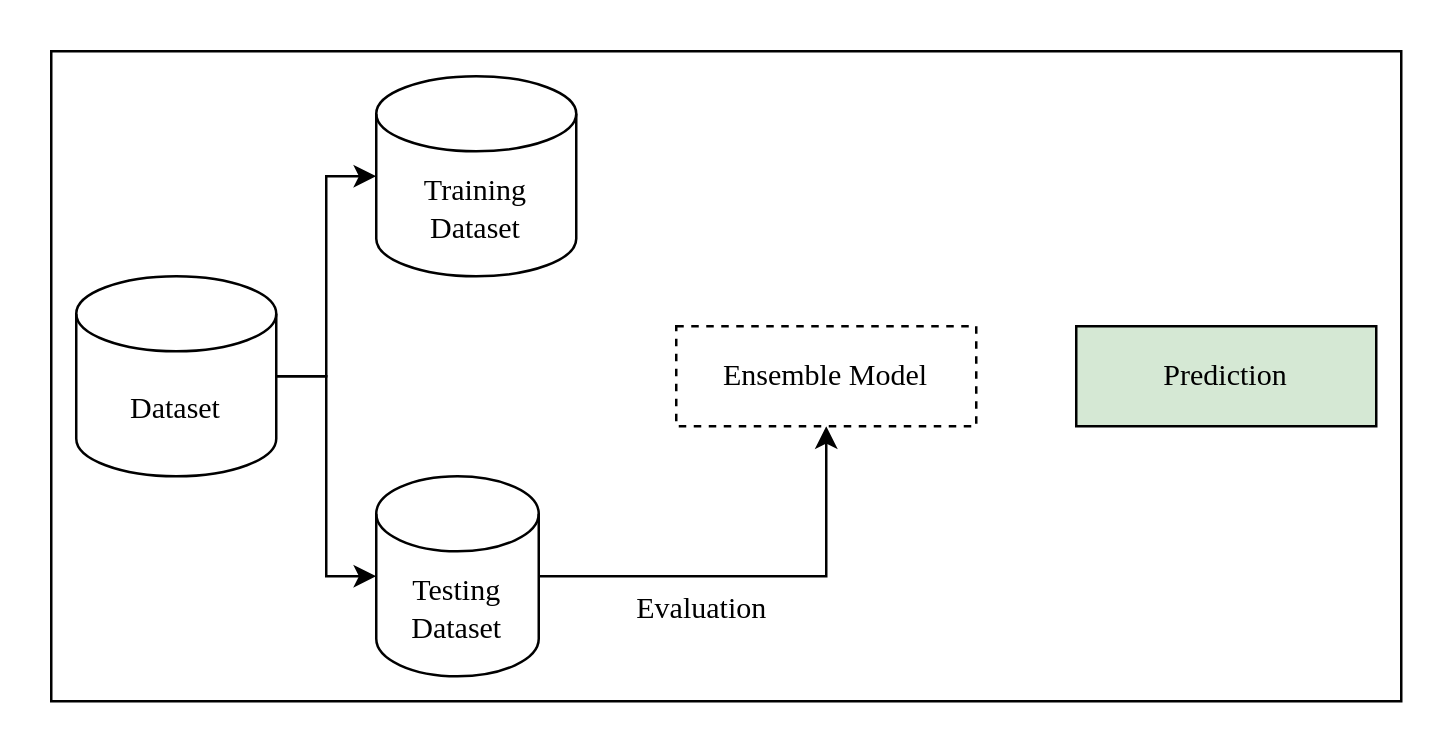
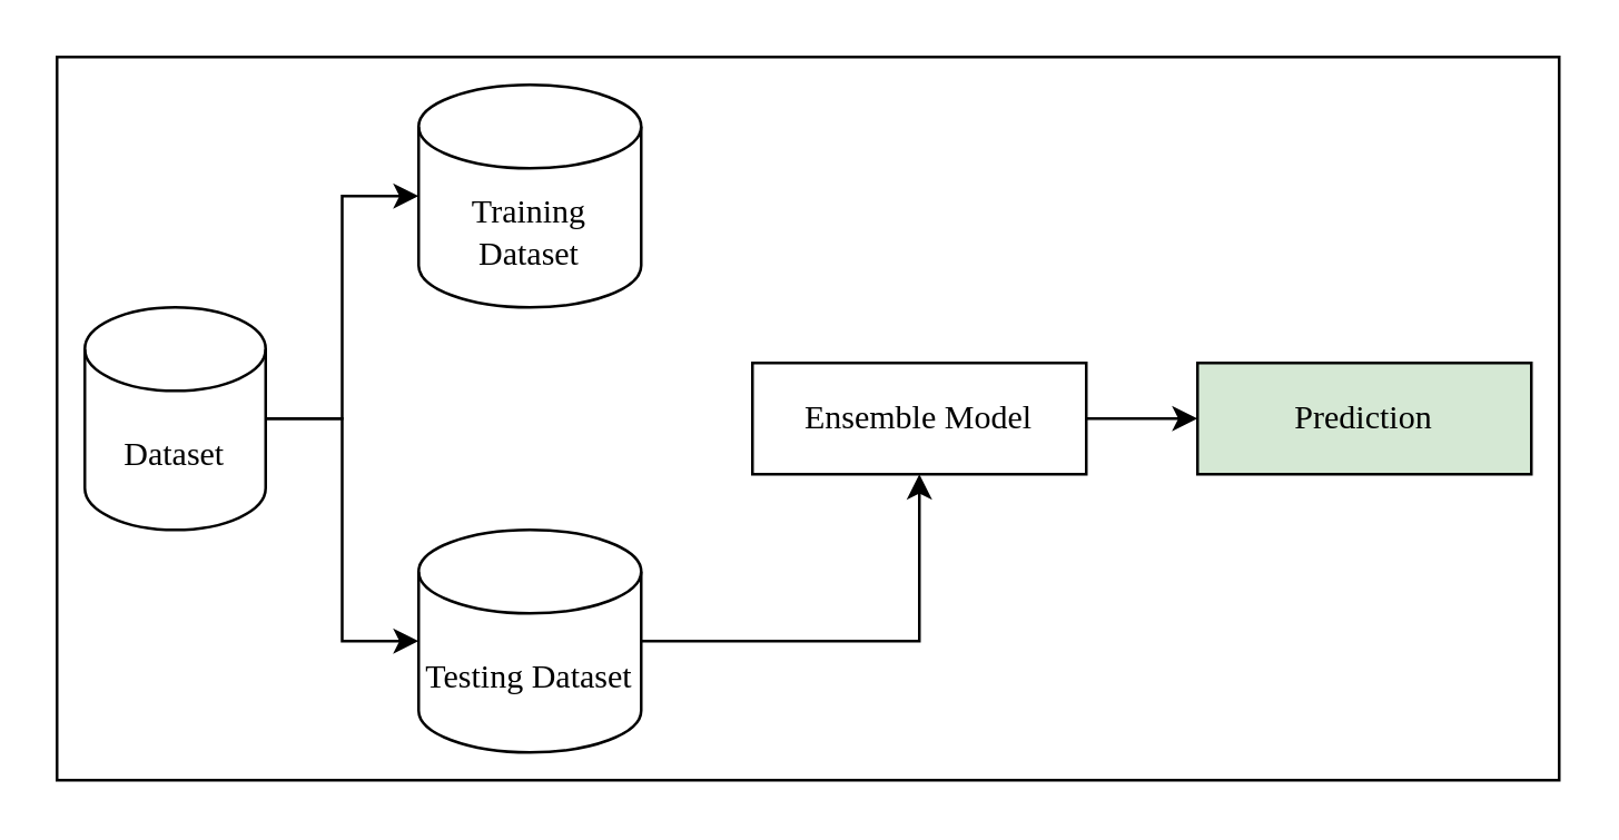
  <mxCell id="0" />
  <mxCell id="1" parent="0" />
  <mxCell id="2" value="" style="rounded=0;whiteSpace=wrap;html=1;fontFamily=Times New Roman;" vertex="1" parent="1"><mxGeometry x="20" y="20" width="540" height="260" as="geometry" /></mxCell>
- <mxCell id="3" value="Dataset" style="shape=cylinder3;whiteSpace=wrap;html=1;boundedLbl=1;backgroundOutline=1;size=15;fontFamily=Times New Roman;" vertex="1" parent="1"><mxGeometry x="30" y="110" width="80" height="80" as="geometry" /></mxCell>
+ <mxCell id="3" value="Dataset" style="shape=cylinder3;whiteSpace=wrap;html=1;boundedLbl=1;backgroundOutline=1;size=15;fontFamily=Times New Roman;" vertex="1" parent="1"><mxGeometry x="30" y="110" width="65" height="80" as="geometry" /></mxCell>
  <mxCell id="4" style="edgeStyle=orthogonalEdgeStyle;rounded=0;orthogonalLoop=1;jettySize=auto;html=1;exitX=1;exitY=0.5;exitDx=0;exitDy=0;exitPerimeter=0;entryX=0.5;entryY=1;entryDx=0;entryDy=0;fontFamily=Times New Roman;" edge="1" parent="1" source="5" target="10"><mxGeometry relative="1" as="geometry" /></mxCell>
- <mxCell id="5" value="Testing Dataset" style="shape=cylinder3;whiteSpace=wrap;html=1;boundedLbl=1;backgroundOutline=1;size=15;fontFamily=Times New Roman;" vertex="1" parent="1"><mxGeometry x="150" y="190" width="65" height="80" as="geometry" /></mxCell>
+ <mxCell id="5" value="Testing Dataset" style="shape=cylinder3;whiteSpace=wrap;html=1;boundedLbl=1;backgroundOutline=1;size=15;fontFamily=Times New Roman;" vertex="1" parent="1"><mxGeometry x="150" y="190" width="80" height="80" as="geometry" /></mxCell>
  <mxCell id="6" value="Training Dataset" style="shape=cylinder3;whiteSpace=wrap;html=1;boundedLbl=1;backgroundOutline=1;size=15;fontFamily=Times New Roman;" vertex="1" parent="1"><mxGeometry x="150" y="30" width="80" height="80" as="geometry" /></mxCell>
  <mxCell id="7" style="edgeStyle=orthogonalEdgeStyle;rounded=0;orthogonalLoop=1;jettySize=auto;html=1;exitX=1;exitY=0.5;exitDx=0;exitDy=0;exitPerimeter=0;entryX=0;entryY=0.5;entryDx=0;entryDy=0;entryPerimeter=0;fontFamily=Times New Roman;" edge="1" parent="1" source="3" target="6"><mxGeometry relative="1" as="geometry" /></mxCell>
  <mxCell id="8" style="edgeStyle=orthogonalEdgeStyle;rounded=0;orthogonalLoop=1;jettySize=auto;html=1;exitX=1;exitY=0.5;exitDx=0;exitDy=0;exitPerimeter=0;entryX=0;entryY=0.5;entryDx=0;entryDy=0;entryPerimeter=0;fontFamily=Times New Roman;" edge="1" parent="1" source="3" target="5"><mxGeometry relative="1" as="geometry" /></mxCell>
- <mxCell id="10" value="Ensemble Model" style="rounded=0;whiteSpace=wrap;html=1;fontFamily=Times New Roman;dashed=1;" vertex="1" parent="1"><mxGeometry x="270" y="130" width="120" height="40" as="geometry" /></mxCell>
- <mxCell id="11" value="Evaluation" style="text;html=1;align=center;verticalAlign=middle;resizable=0;points=[];autosize=1;strokeColor=none;fillColor=none;fontFamily=Times New Roman;" vertex="1" parent="1"><mxGeometry x="240" y="228" width="80" height="30" as="geometry" /></mxCell>
+ <mxCell id="9" style="edgeStyle=orthogonalEdgeStyle;rounded=0;orthogonalLoop=1;jettySize=auto;html=1;exitX=1;exitY=0.5;exitDx=0;exitDy=0;entryX=0;entryY=0.5;entryDx=0;entryDy=0;fontFamily=Times New Roman;" edge="1" parent="1" source="10" target="12"><mxGeometry relative="1" as="geometry" /></mxCell>
+ <mxCell id="10" value="Ensemble Model" style="rounded=0;whiteSpace=wrap;html=1;fontFamily=Times New Roman;" vertex="1" parent="1"><mxGeometry x="270" y="130" width="120" height="40" as="geometry" /></mxCell>
  <mxCell id="12" value="Prediction" style="rounded=0;whiteSpace=wrap;html=1;fontFamily=Times New Roman;fillColor=#d5e8d4;" vertex="1" parent="1"><mxGeometry x="430" y="130" width="120" height="40" as="geometry" /></mxCell>
